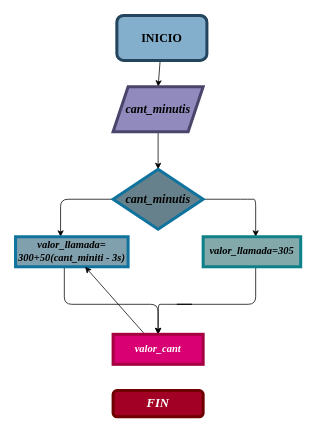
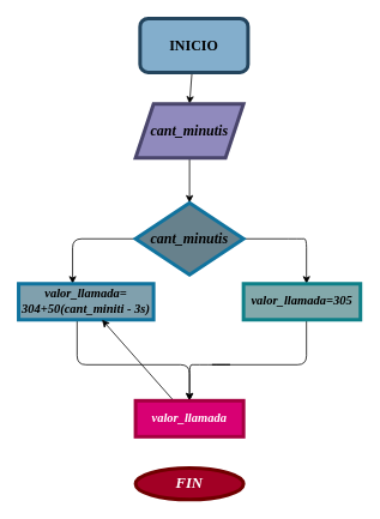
  <mxCell id="0" />
  <mxCell id="1" parent="0" />
  <mxCell id="2" value="" style="edgeStyle=none;html=1;fontFamily=Tahoma;fontSize=16;" edge="1" parent="1" target="5"><mxGeometry relative="1" as="geometry"><mxPoint x="210" y="175" as="sourcePoint" /></mxGeometry></mxCell>
  <mxCell id="3" style="edgeStyle=none;html=1;exitX=0;exitY=0.5;exitDx=0;exitDy=0;fontFamily=Tahoma;fontSize=16;" edge="1" parent="1" source="5"><mxGeometry relative="1" as="geometry"><mxPoint x="80" y="315" as="targetPoint" /><Array as="points"><mxPoint x="80" y="265" /></Array></mxGeometry></mxCell>
  <mxCell id="4" style="edgeStyle=none;html=1;fontFamily=Tahoma;fontSize=16;" edge="1" parent="1" source="5"><mxGeometry relative="1" as="geometry"><mxPoint x="340" y="315" as="targetPoint" /><Array as="points"><mxPoint x="330" y="265" /><mxPoint x="340" y="265" /></Array></mxGeometry></mxCell>
  <mxCell id="5" value="&lt;b&gt;&lt;i&gt;cant_minutis&lt;/i&gt;&lt;/b&gt;" style="rhombus;whiteSpace=wrap;html=1;strokeWidth=4;fontFamily=Tahoma;fontSize=16;fillColor=#67818C;strokeColor=#10739e;" vertex="1" parent="1"><mxGeometry x="150" y="225" width="120" height="80" as="geometry" /></mxCell>
  <mxCell id="6" style="edgeStyle=none;html=1;exitX=0.5;exitY=1;exitDx=0;exitDy=0;fontFamily=Tahoma;fontSize=16;" edge="1" parent="1"><mxGeometry relative="1" as="geometry"><mxPoint x="210" y="445" as="targetPoint" /><mxPoint x="85" y="355" as="sourcePoint" /><Array as="points"><mxPoint x="85" y="405" /><mxPoint x="210" y="405" /></Array></mxGeometry></mxCell>
  <mxCell id="7" style="edgeStyle=none;html=1;exitX=0.5;exitY=1;exitDx=0;exitDy=0;fontFamily=Tahoma;fontSize=16;" edge="1" parent="1"><mxGeometry relative="1" as="geometry"><mxPoint x="210" y="445" as="targetPoint" /><mxPoint x="340" y="355" as="sourcePoint" /><Array as="points"><mxPoint x="340" y="405" /><mxPoint x="230" y="405" /><mxPoint x="260" y="405" /><mxPoint x="220" y="405" /><mxPoint x="210" y="405" /></Array></mxGeometry></mxCell>
  <mxCell id="8" value="" style="edgeStyle=none;html=1;fontFamily=Tahoma;fontSize=16;" edge="1" parent="1" source="9"><mxGeometry relative="1" as="geometry"><mxPoint x="210" y="115" as="targetPoint" /></mxGeometry></mxCell>
  <mxCell id="9" value="&lt;b&gt;INICIO&lt;/b&gt;" style="rounded=1;whiteSpace=wrap;html=1;strokeWidth=4;fontFamily=Tahoma;fontSize=16;fillColor=#83AECC;strokeColor=#23445d;" vertex="1" parent="1"><mxGeometry x="155" y="20" width="120" height="60" as="geometry" /></mxCell>
  <mxCell id="10" value="&lt;b&gt;&lt;i&gt;valor_llamada=305&lt;/i&gt;&lt;/b&gt;" style="rounded=0;whiteSpace=wrap;html=1;strokeWidth=4;fontFamily=Tahoma;fontSize=14;fillColor=#83A9AB;strokeColor=#0e8088;" vertex="1" parent="1"><mxGeometry x="270" y="315" width="130" height="40" as="geometry" /></mxCell>
- <mxCell id="11" value="valor_llamada= 300+50(cant_miniti - 3s)" style="rounded=0;whiteSpace=wrap;strokeWidth=4;fontFamily=Tahoma;fontSize=14;fillColor=#80A0AD;fontStyle=3;strokeColor=#10739e;" vertex="1" parent="1"><mxGeometry x="20" y="315" width="150" height="40" as="geometry" /></mxCell>
+ <mxCell id="11" value="valor_llamada= 304+50(cant_miniti - 3s)" style="rounded=0;whiteSpace=wrap;strokeWidth=4;fontFamily=Tahoma;fontSize=14;fillColor=#80A0AD;fontStyle=3;strokeColor=#10739e;" vertex="1" parent="1"><mxGeometry x="20" y="315" width="150" height="40" as="geometry" /></mxCell>
  <mxCell id="12" style="edgeStyle=none;html=1;fontFamily=Tahoma;fontSize=16;" edge="1" parent="1" source="13" target="11"><mxGeometry relative="1" as="geometry"><mxPoint x="210" y="525" as="targetPoint" /></mxGeometry></mxCell>
- <mxCell id="13" value="&lt;b&gt;&lt;i&gt;valor_cant&lt;/i&gt;&lt;/b&gt;" style="rounded=0;whiteSpace=wrap;html=1;strokeWidth=4;fontFamily=Tahoma;fontSize=14;fillColor=#d80073;strokeColor=#A50040;fontColor=#ffffff;" vertex="1" parent="1"><mxGeometry x="150" y="445" width="120" height="40" as="geometry" /></mxCell>
- <mxCell id="14" value="&lt;i&gt;&lt;b&gt;FIN&lt;/b&gt;&lt;/i&gt;" style="rounded=1;whiteSpace=wrap;html=1;strokeWidth=4;fontFamily=Tahoma;fontSize=17;fillColor=#a20025;fontColor=#ffffff;strokeColor=#6F0000;" vertex="1" parent="1"><mxGeometry x="150" y="520" width="120" height="35" as="geometry" /></mxCell>
+ <mxCell id="13" value="&lt;b&gt;&lt;i&gt;valor_llamada&lt;/i&gt;&lt;/b&gt;" style="rounded=0;whiteSpace=wrap;html=1;strokeWidth=4;fontFamily=Tahoma;fontSize=14;fillColor=#d80073;strokeColor=#A50040;fontColor=#ffffff;" vertex="1" parent="1"><mxGeometry x="150" y="445" width="120" height="40" as="geometry" /></mxCell>
+ <mxCell id="14" value="&lt;i&gt;&lt;b&gt;FIN&lt;/b&gt;&lt;/i&gt;" style="ellipse;whiteSpace=wrap;html=1;strokeWidth=4;fontFamily=Tahoma;fontSize=17;fillColor=#a20025;fontColor=#ffffff;strokeColor=#6F0000;" vertex="1" parent="1"><mxGeometry x="150" y="520" width="120" height="35" as="geometry" /></mxCell>
  <mxCell id="15" value="&lt;b&gt;&lt;i&gt;cant_minutis&lt;/i&gt;&lt;/b&gt;" style="shape=parallelogram;perimeter=parallelogramPerimeter;whiteSpace=wrap;html=1;fixedSize=1;strokeWidth=4;fontFamily=Tahoma;fontSize=16;fillColor=#908abd;strokeColor=#49456B;" vertex="1" parent="1"><mxGeometry x="150" y="115" width="120" height="60" as="geometry" /></mxCell>
